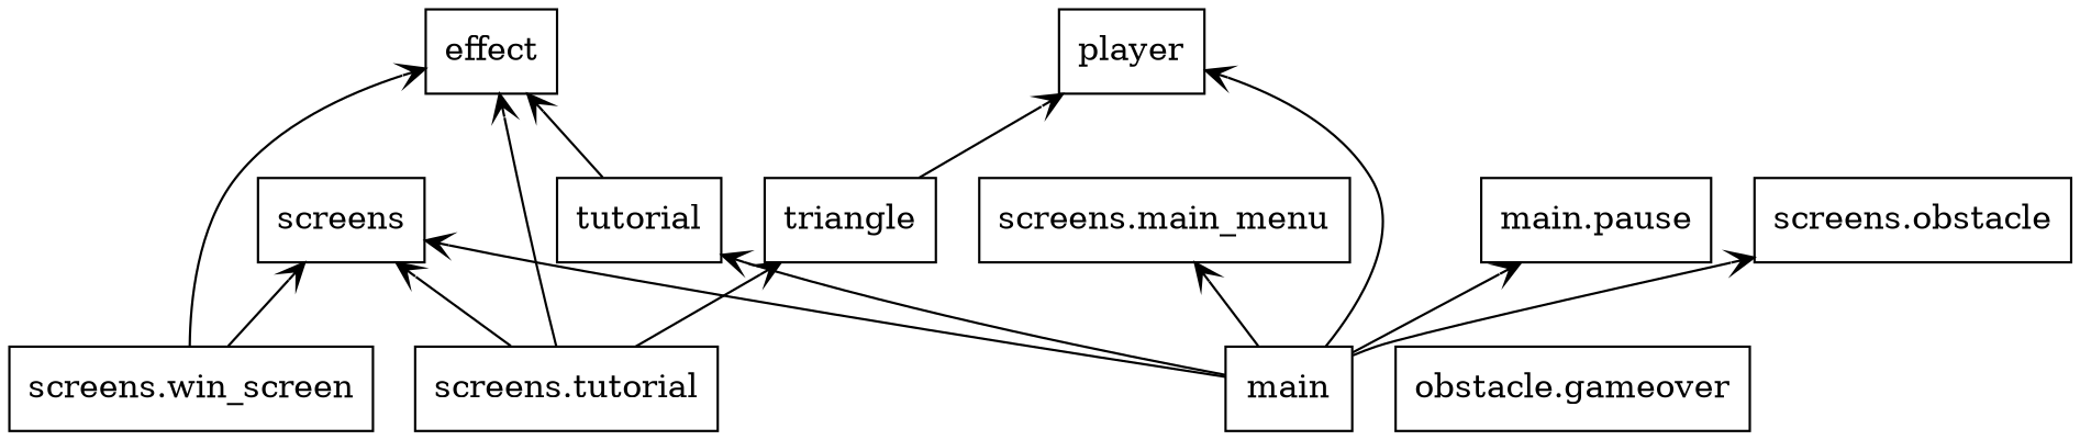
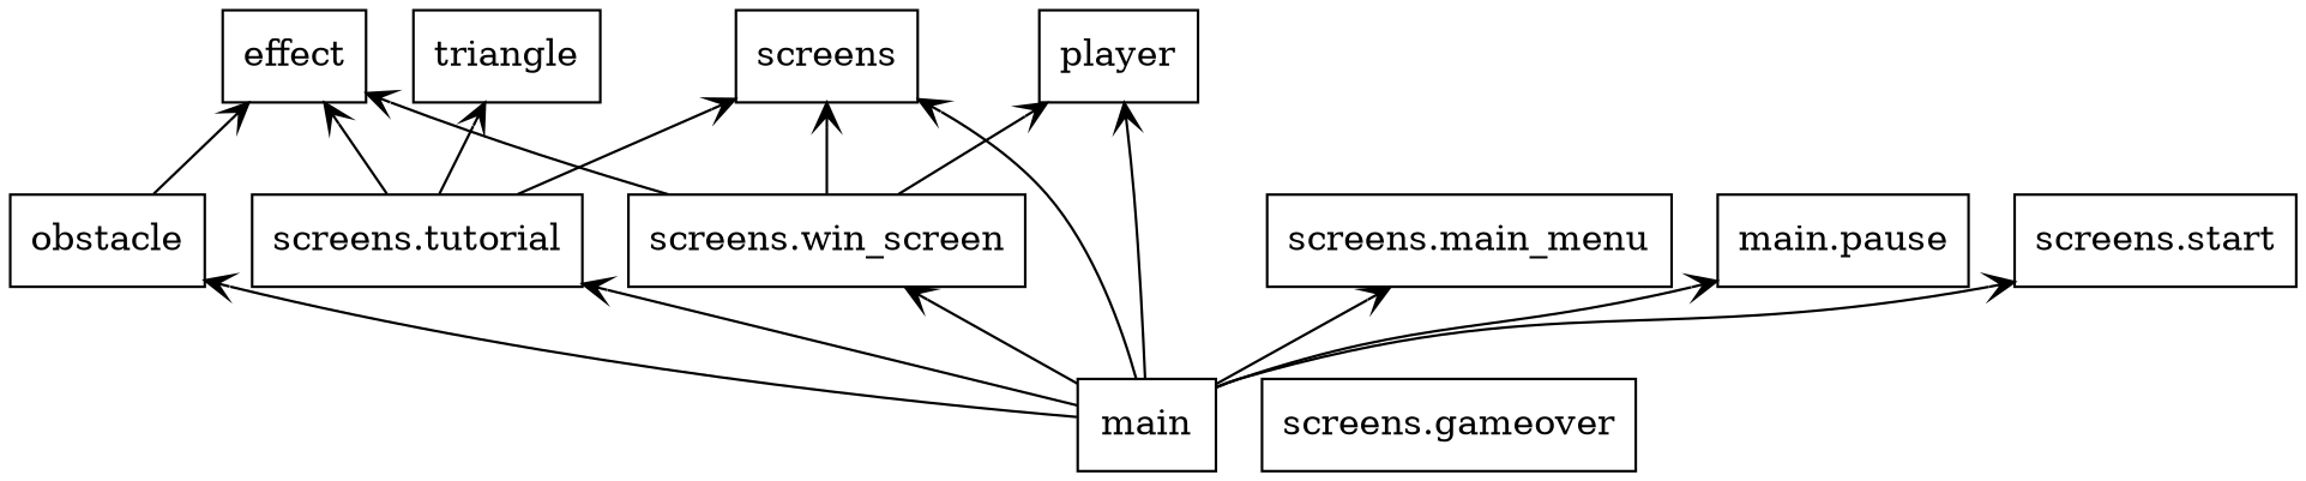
  digraph {
    rankdir=BT
    node [color=black shape=box style=solid]
    edge [arrowhead=open arrowtail=none]
    n1 [label=effect]
    n2 [label=main]
-   n3 [label=tutorial]
+   n3 [label=obstacle]
    n4 [label=screens]
    n5 [label=player]
    n6 [label="screens.main_menu"]
    n7 [label="main.pause"]
-   n8 [label="screens.obstacle"]
+   n8 [label="screens.start"]
    n9 [label="screens.tutorial"]
    n10 [label="screens.win_screen"]
    n11 [label=triangle]
-   n12 [label="obstacle.gameover"]
+   n12 [label="screens.gameover"]
    n2 -> n3
    n2 -> n4
    n2 -> n5
    n2 -> n6
    n2 -> n7
    n2 -> n8
+   n2 -> n9
+   n2 -> n10
    n3 -> n1
    n9 -> n1
    n9 -> n4
    n9 -> n11
    n10 -> n1
    n10 -> n4
-   n11 -> n5
+   n10 -> n5
  }
